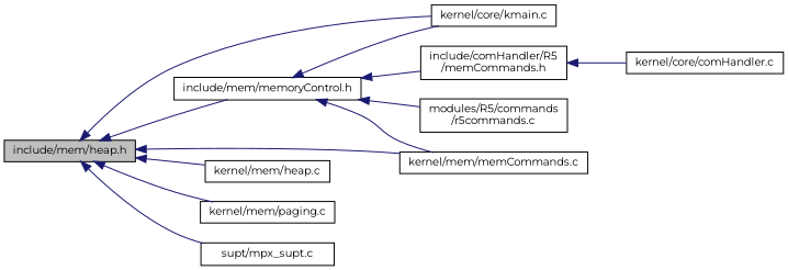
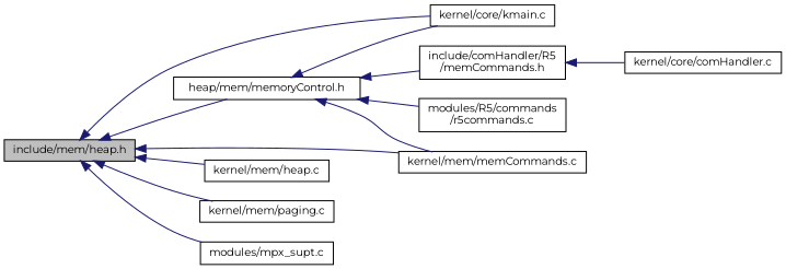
  digraph {
    fontname=Montserrat
    rankdir=LR
    node [color=black fillcolor=white fontname=Montserrat fontsize=10 shape=record style=filled]
    edge [color=midnightblue dir=back fontname=Montserrat fontsize=10 labelfontname=Helvetica labelfontsize=10 style=solid]
    n1 [fillcolor=grey75 fontcolor=black height=0.2 label="include/mem/heap.h" width=0.4]
-   n2 [height=0.2 label="include/mem/memoryControl.h" width=0.4]
+   n2 [height=0.2 label="heap/mem/memoryControl.h" width=0.4]
    n3 [height=0.2 label="kernel/core/kmain.c" width=0.4]
    n4 [height=0.2 label="kernel/mem/memCommands.c" width=0.4]
    n5 [height=0.2 label="kernel/mem/heap.c" width=0.4]
    n6 [height=0.2 label="kernel/mem/paging.c" width=0.4]
-   n7 [height=0.2 label="supt/mpx_supt.c" width=0.4]
+   n7 [height=0.2 label="modules/mpx_supt.c" width=0.4]
    n8 [height=0.2 label="include/comHandler/R5\l/memCommands.h" width=0.4]
    n9 [height=0.2 label="modules/R5/commands\l/r5commands.c" width=0.4]
    n10 [height=0.2 label="kernel/core/comHandler.c" width=0.4]
    n1 -> n2
    n1 -> n3
    n1 -> n4
    n1 -> n5
    n1 -> n6
    n1 -> n7
    n2 -> n3
    n2 -> n4
    n2 -> n8
    n2 -> n9
    n8 -> n10
  }
